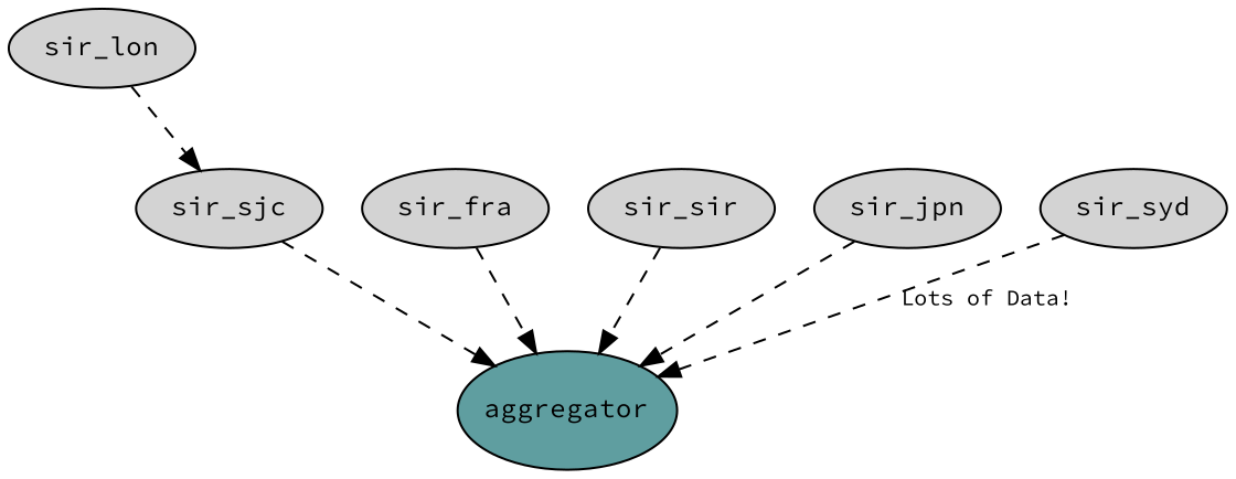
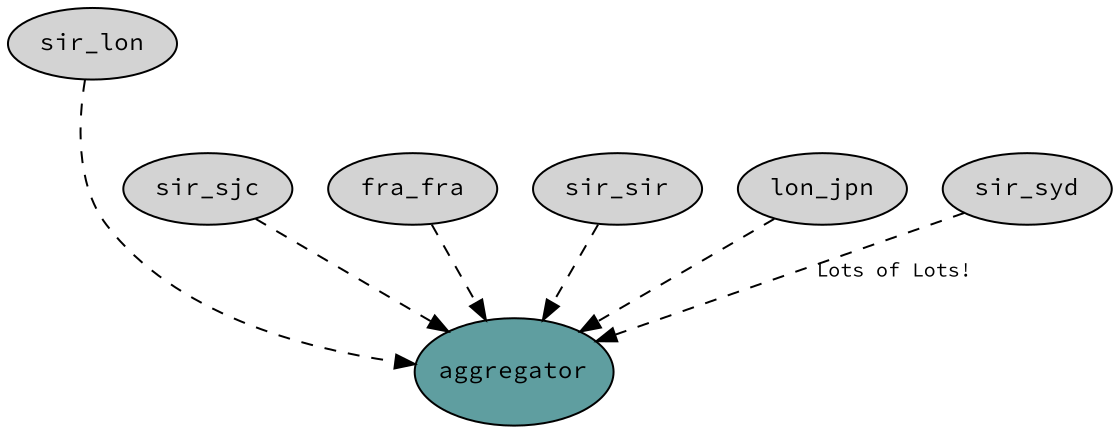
  digraph {
    bgcolor="#ffffff5f"
    node [fontname="Source Code Pro" fontsize=12 shape=ellipse style="rounded,filled"]
    edge [fontname="Source Code Pro" fontsize=10 style=dashed]
    aggregator [fillcolor="#5F9EA0" height=0.75 width=0.75]
    sir_lon
-   sir_fra
+   sir_fra [label=fra_fra]
    n4 [label=sir_sir]
    sir_sjc
-   sir_jpn
+   sir_jpn [label=lon_jpn]
    sir_syd
-   sir_lon -> sir_sjc
+   sir_lon -> aggregator
    sir_fra -> aggregator
    n4 -> aggregator
    sir_sjc -> aggregator
    sir_jpn -> aggregator
-   sir_syd -> aggregator [label="Lots of Data!"]
+   sir_syd -> aggregator [label="Lots of Lots!"]
  }
